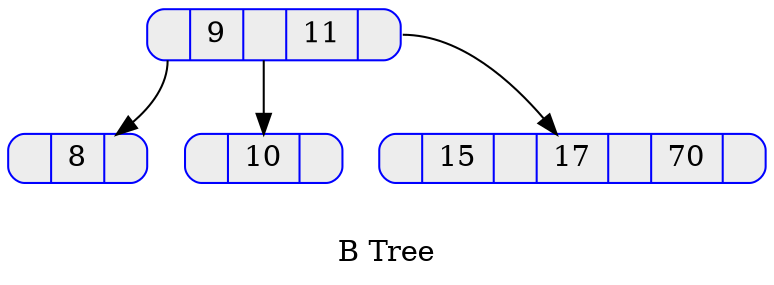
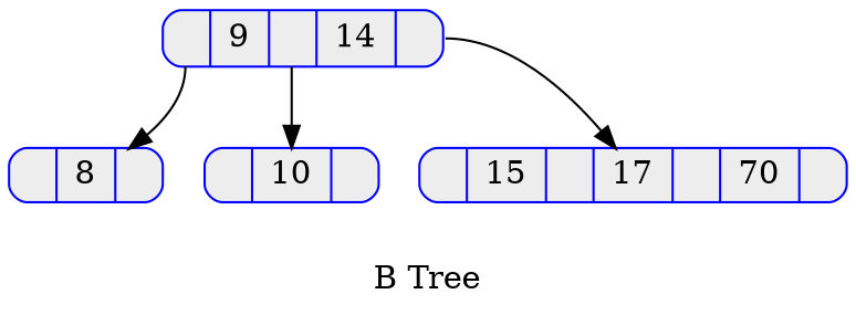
  digraph {
    label="B Tree"
    rankdir=TB
    node [color=blue fillcolor=gray93 shape=record style="rounded,filled"]
-   n1 [height=.1 label="<P0>|9|<P1>|11|<P2>"]
+   n1 [height=.1 label="<P0>|9|<P1>|14|<P2>"]
    n2 [height=.1 label="<P0>|8|<P1>"]
    n3 [height=.1 label="<P0>|10|<P1>"]
    n4 [height=.1 label="<P0>|15|<P1>|17|<P2>|70|<P3>"]
    n1 -> n2 [tailport=P0]
    n1 -> n3 [tailport=P1]
    n1 -> n4 [tailport=P2]
  }
